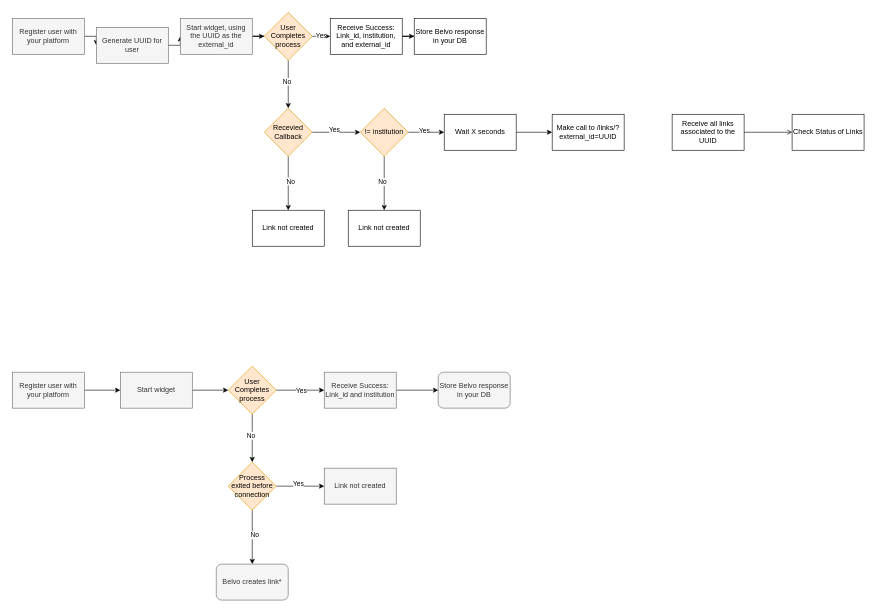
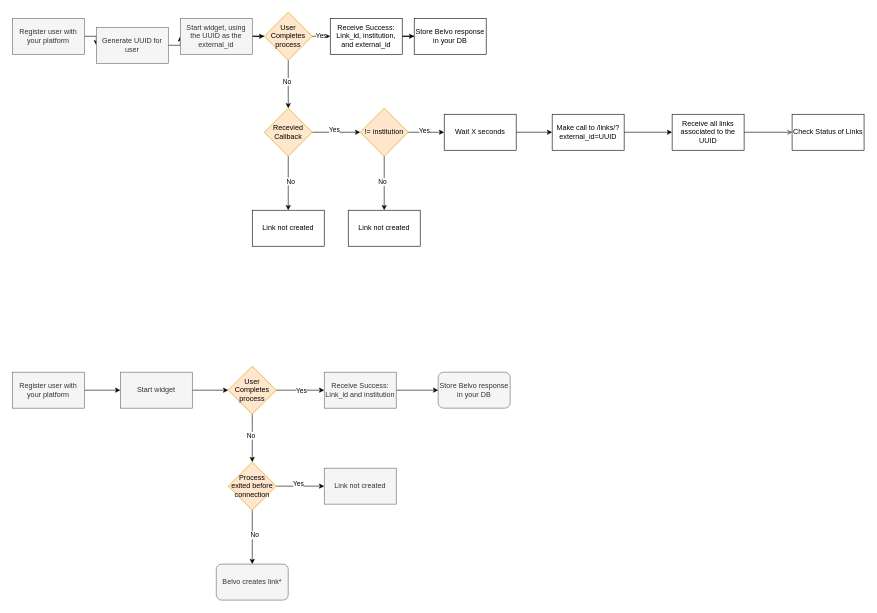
  <mxCell id="0" />
  <mxCell id="1" parent="0" />
  <mxCell id="2" value="" style="edgeStyle=orthogonalEdgeStyle;rounded=0;orthogonalLoop=1;jettySize=auto;html=1;" parent="1" source="3" target="5" edge="1"><mxGeometry relative="1" as="geometry" /></mxCell>
  <mxCell id="3" value="Register user with your platform" style="rounded=0;whiteSpace=wrap;html=1;fillColor=#f5f5f5;strokeColor=#666666;fontColor=#333333;" parent="1" vertex="1"><mxGeometry x="20" y="30" width="120" height="60" as="geometry" /></mxCell>
  <mxCell id="4" value="" style="edgeStyle=orthogonalEdgeStyle;rounded=0;orthogonalLoop=1;jettySize=auto;html=1;" parent="1" source="5" target="7" edge="1"><mxGeometry relative="1" as="geometry" /></mxCell>
  <mxCell id="5" value="Generate UUID for user" style="whiteSpace=wrap;html=1;rounded=0;fillColor=#f5f5f5;strokeColor=#666666;fontColor=#333333;" parent="1" vertex="1"><mxGeometry x="160" y="45" width="120" height="60" as="geometry" /></mxCell>
  <mxCell id="6" value="" style="edgeStyle=orthogonalEdgeStyle;rounded=0;orthogonalLoop=1;jettySize=auto;html=1;" parent="1" source="7" target="12" edge="1"><mxGeometry relative="1" as="geometry" /></mxCell>
  <mxCell id="7" value="Start widget, using the UUID as the external_id" style="whiteSpace=wrap;html=1;rounded=0;fillColor=#f5f5f5;strokeColor=#666666;fontColor=#333333;" parent="1" vertex="1"><mxGeometry x="300" y="30" width="120" height="60" as="geometry" /></mxCell>
  <mxCell id="8" value="" style="edgeStyle=orthogonalEdgeStyle;rounded=0;orthogonalLoop=1;jettySize=auto;html=1;" parent="1" source="12" target="14" edge="1"><mxGeometry relative="1" as="geometry" /></mxCell>
  <mxCell id="9" value="Yes" style="edgeLabel;html=1;align=center;verticalAlign=middle;resizable=0;points=[];" parent="8" vertex="1" connectable="0"><mxGeometry x="0.033" y="-1" relative="1" as="geometry"><mxPoint as="offset" /></mxGeometry></mxCell>
  <mxCell id="10" value="" style="edgeStyle=orthogonalEdgeStyle;rounded=0;orthogonalLoop=1;jettySize=auto;html=1;" parent="1" source="12" target="20" edge="1"><mxGeometry relative="1" as="geometry" /></mxCell>
  <mxCell id="11" value="No" style="edgeLabel;html=1;align=center;verticalAlign=middle;resizable=0;points=[];" parent="10" vertex="1" connectable="0"><mxGeometry x="-0.121" y="-3" relative="1" as="geometry"><mxPoint as="offset" /></mxGeometry></mxCell>
  <mxCell id="12" value="User Completes process" style="rhombus;whiteSpace=wrap;html=1;rounded=0;fillColor=#ffe6cc;strokeColor=#d79b00;" parent="1" vertex="1"><mxGeometry x="440" y="20" width="80" height="80" as="geometry" /></mxCell>
  <mxCell id="13" value="" style="edgeStyle=orthogonalEdgeStyle;rounded=0;orthogonalLoop=1;jettySize=auto;html=1;" parent="1" source="14" target="15" edge="1"><mxGeometry relative="1" as="geometry" /></mxCell>
  <mxCell id="14" value="Receive Success: Link_id, institution, and external_id" style="whiteSpace=wrap;html=1;rounded=0;" parent="1" vertex="1"><mxGeometry x="550" y="30" width="120" height="60" as="geometry" /></mxCell>
  <mxCell id="15" value="Store Belvo response in your DB" style="whiteSpace=wrap;html=1;rounded=0;" parent="1" vertex="1"><mxGeometry x="690" y="30" width="120" height="60" as="geometry" /></mxCell>
  <mxCell id="16" value="" style="edgeStyle=orthogonalEdgeStyle;rounded=0;orthogonalLoop=1;jettySize=auto;html=1;" parent="1" source="20" target="21" edge="1"><mxGeometry relative="1" as="geometry" /></mxCell>
  <mxCell id="17" value="No" style="edgeLabel;html=1;align=center;verticalAlign=middle;resizable=0;points=[];" parent="16" vertex="1" connectable="0"><mxGeometry x="-0.088" y="3" relative="1" as="geometry"><mxPoint as="offset" /></mxGeometry></mxCell>
  <mxCell id="18" value="" style="edgeStyle=orthogonalEdgeStyle;rounded=0;orthogonalLoop=1;jettySize=auto;html=1;" parent="1" source="20" target="26" edge="1"><mxGeometry relative="1" as="geometry" /></mxCell>
  <mxCell id="19" value="Yes" style="edgeLabel;html=1;align=center;verticalAlign=middle;resizable=0;points=[];" parent="18" vertex="1" connectable="0"><mxGeometry x="-0.109" y="5" relative="1" as="geometry"><mxPoint as="offset" /></mxGeometry></mxCell>
  <mxCell id="20" value="Recevied Callback" style="rhombus;whiteSpace=wrap;html=1;rounded=0;fillColor=#ffe6cc;strokeColor=#d79b00;" parent="1" vertex="1"><mxGeometry x="440" y="180" width="80" height="80" as="geometry" /></mxCell>
  <mxCell id="21" value="Link not created" style="whiteSpace=wrap;html=1;rounded=0;" parent="1" vertex="1"><mxGeometry x="420" y="350" width="120" height="60" as="geometry" /></mxCell>
  <mxCell id="22" value="" style="edgeStyle=orthogonalEdgeStyle;rounded=0;orthogonalLoop=1;jettySize=auto;html=1;" parent="1" source="26" target="27" edge="1"><mxGeometry relative="1" as="geometry" /></mxCell>
  <mxCell id="23" value="No" style="edgeLabel;html=1;align=center;verticalAlign=middle;resizable=0;points=[];" parent="22" vertex="1" connectable="0"><mxGeometry x="-0.061" y="-4" relative="1" as="geometry"><mxPoint as="offset" /></mxGeometry></mxCell>
  <mxCell id="24" value="" style="edgeStyle=orthogonalEdgeStyle;rounded=0;orthogonalLoop=1;jettySize=auto;html=1;" parent="1" source="26" target="29" edge="1"><mxGeometry relative="1" as="geometry" /></mxCell>
  <mxCell id="25" value="Yes" style="edgeLabel;html=1;align=center;verticalAlign=middle;resizable=0;points=[];" parent="24" vertex="1" connectable="0"><mxGeometry x="-0.126" y="4" relative="1" as="geometry"><mxPoint as="offset" /></mxGeometry></mxCell>
  <mxCell id="26" value="!= institution" style="rhombus;whiteSpace=wrap;html=1;rounded=0;fillColor=#ffe6cc;strokeColor=#d79b00;" parent="1" vertex="1"><mxGeometry x="600" y="180" width="80" height="80" as="geometry" /></mxCell>
  <mxCell id="27" value="Link not created" style="whiteSpace=wrap;html=1;rounded=0;" parent="1" vertex="1"><mxGeometry x="580" y="350" width="120" height="60" as="geometry" /></mxCell>
  <mxCell id="28" value="" style="edgeStyle=orthogonalEdgeStyle;rounded=0;orthogonalLoop=1;jettySize=auto;html=1;" parent="1" source="29" target="31" edge="1"><mxGeometry relative="1" as="geometry" /></mxCell>
  <mxCell id="29" value="Wait X seconds" style="whiteSpace=wrap;html=1;rounded=0;" parent="1" vertex="1"><mxGeometry x="740" y="190" width="120" height="60" as="geometry" /></mxCell>
+ <mxCell id="30" value="" style="edgeStyle=orthogonalEdgeStyle;rounded=0;orthogonalLoop=1;jettySize=auto;html=1;" parent="1" source="31" target="33" edge="1"><mxGeometry relative="1" as="geometry" /></mxCell>
  <mxCell id="31" value="Make call to /links/?external_id=UUID" style="whiteSpace=wrap;html=1;rounded=0;" parent="1" vertex="1"><mxGeometry x="920" y="190" width="120" height="60" as="geometry" /></mxCell>
  <mxCell id="32" value="" style="edgeStyle=orthogonalEdgeStyle;rounded=0;orthogonalLoop=1;jettySize=auto;html=1;endArrow=open;" parent="1" source="33" target="34" edge="1"><mxGeometry relative="1" as="geometry" /></mxCell>
  <mxCell id="33" value="Receive all links associated to the UUID" style="whiteSpace=wrap;html=1;rounded=0;" parent="1" vertex="1"><mxGeometry x="1120" y="190" width="120" height="60" as="geometry" /></mxCell>
  <mxCell id="34" value="Check Status of Links" style="whiteSpace=wrap;html=1;rounded=0;" parent="1" vertex="1"><mxGeometry x="1320" y="190" width="120" height="60" as="geometry" /></mxCell>
  <mxCell id="35" value="" style="edgeStyle=orthogonalEdgeStyle;rounded=0;orthogonalLoop=1;jettySize=auto;html=1;entryX=0;entryY=0.5;entryDx=0;entryDy=0;" edge="1" parent="1" source="36" target="38"><mxGeometry relative="1" as="geometry"><mxPoint x="100" y="650" as="targetPoint" /></mxGeometry></mxCell>
  <mxCell id="36" value="Register user with your platform" style="rounded=0;whiteSpace=wrap;html=1;fillColor=#f5f5f5;strokeColor=#666666;fontColor=#333333;" vertex="1" parent="1"><mxGeometry x="20" y="620" width="120" height="60" as="geometry" /></mxCell>
  <mxCell id="37" value="" style="edgeStyle=orthogonalEdgeStyle;rounded=0;orthogonalLoop=1;jettySize=auto;html=1;" edge="1" parent="1" source="38" target="43"><mxGeometry relative="1" as="geometry" /></mxCell>
  <mxCell id="38" value="Start widget" style="whiteSpace=wrap;html=1;rounded=0;fillColor=#f5f5f5;strokeColor=#666666;fontColor=#333333;" vertex="1" parent="1"><mxGeometry x="200" y="620" width="120" height="60" as="geometry" /></mxCell>
  <mxCell id="39" value="" style="edgeStyle=orthogonalEdgeStyle;rounded=0;orthogonalLoop=1;jettySize=auto;html=1;" edge="1" parent="1" source="43" target="45"><mxGeometry relative="1" as="geometry" /></mxCell>
  <mxCell id="40" value="Yes" style="edgeLabel;html=1;align=center;verticalAlign=middle;resizable=0;points=[];" vertex="1" connectable="0" parent="39"><mxGeometry x="0.033" y="-1" relative="1" as="geometry"><mxPoint as="offset" /></mxGeometry></mxCell>
  <mxCell id="41" value="" style="edgeStyle=orthogonalEdgeStyle;rounded=0;orthogonalLoop=1;jettySize=auto;html=1;" edge="1" parent="1" source="43" target="51"><mxGeometry relative="1" as="geometry" /></mxCell>
  <mxCell id="42" value="No" style="edgeLabel;html=1;align=center;verticalAlign=middle;resizable=0;points=[];" vertex="1" connectable="0" parent="41"><mxGeometry x="-0.121" y="-3" relative="1" as="geometry"><mxPoint as="offset" /></mxGeometry></mxCell>
  <mxCell id="43" value="User Completes process" style="rhombus;whiteSpace=wrap;html=1;rounded=0;fillColor=#ffe6cc;strokeColor=#d79b00;" vertex="1" parent="1"><mxGeometry x="380" y="610" width="80" height="80" as="geometry" /></mxCell>
  <mxCell id="44" value="" style="edgeStyle=orthogonalEdgeStyle;rounded=0;orthogonalLoop=1;jettySize=auto;html=1;" edge="1" parent="1" source="45" target="46"><mxGeometry relative="1" as="geometry" /></mxCell>
  <mxCell id="45" value="Receive Success: Link_id and institution" style="whiteSpace=wrap;html=1;rounded=0;fillColor=#f5f5f5;strokeColor=#666666;fontColor=#333333;" vertex="1" parent="1"><mxGeometry x="540" y="620" width="120" height="60" as="geometry" /></mxCell>
  <mxCell id="46" value="Store Belvo response in your DB" style="whiteSpace=wrap;html=1;rounded=1;fillColor=#f5f5f5;strokeColor=#666666;fontColor=#333333;" vertex="1" parent="1"><mxGeometry x="730" y="620" width="120" height="60" as="geometry" /></mxCell>
  <mxCell id="47" value="" style="edgeStyle=orthogonalEdgeStyle;rounded=0;orthogonalLoop=1;jettySize=auto;html=1;" edge="1" parent="1" source="51"><mxGeometry relative="1" as="geometry"><mxPoint x="420" y="940" as="targetPoint" /></mxGeometry></mxCell>
  <mxCell id="48" value="No" style="edgeLabel;html=1;align=center;verticalAlign=middle;resizable=0;points=[];" vertex="1" connectable="0" parent="47"><mxGeometry x="-0.088" y="3" relative="1" as="geometry"><mxPoint as="offset" /></mxGeometry></mxCell>
  <mxCell id="49" value="" style="edgeStyle=orthogonalEdgeStyle;rounded=0;orthogonalLoop=1;jettySize=auto;html=1;" edge="1" parent="1" source="51"><mxGeometry relative="1" as="geometry"><mxPoint x="540" y="810" as="targetPoint" /></mxGeometry></mxCell>
  <mxCell id="50" value="Yes" style="edgeLabel;html=1;align=center;verticalAlign=middle;resizable=0;points=[];" vertex="1" connectable="0" parent="49"><mxGeometry x="-0.109" y="5" relative="1" as="geometry"><mxPoint as="offset" /></mxGeometry></mxCell>
  <mxCell id="51" value="Process exited before connection" style="rhombus;whiteSpace=wrap;html=1;rounded=0;fillColor=#ffe6cc;strokeColor=#d79b00;" vertex="1" parent="1"><mxGeometry x="380" y="770" width="80" height="80" as="geometry" /></mxCell>
  <mxCell id="52" value="Belvo creates link*" style="whiteSpace=wrap;html=1;rounded=1;fillColor=#f5f5f5;strokeColor=#666666;fontColor=#333333;" vertex="1" parent="1"><mxGeometry x="360" y="940" width="120" height="60" as="geometry" /></mxCell>
  <mxCell id="53" value="Link not created" style="whiteSpace=wrap;html=1;rounded=0;fillColor=#f5f5f5;strokeColor=#666666;fontColor=#333333;" vertex="1" parent="1"><mxGeometry x="540" y="780" width="120" height="60" as="geometry" /></mxCell>
